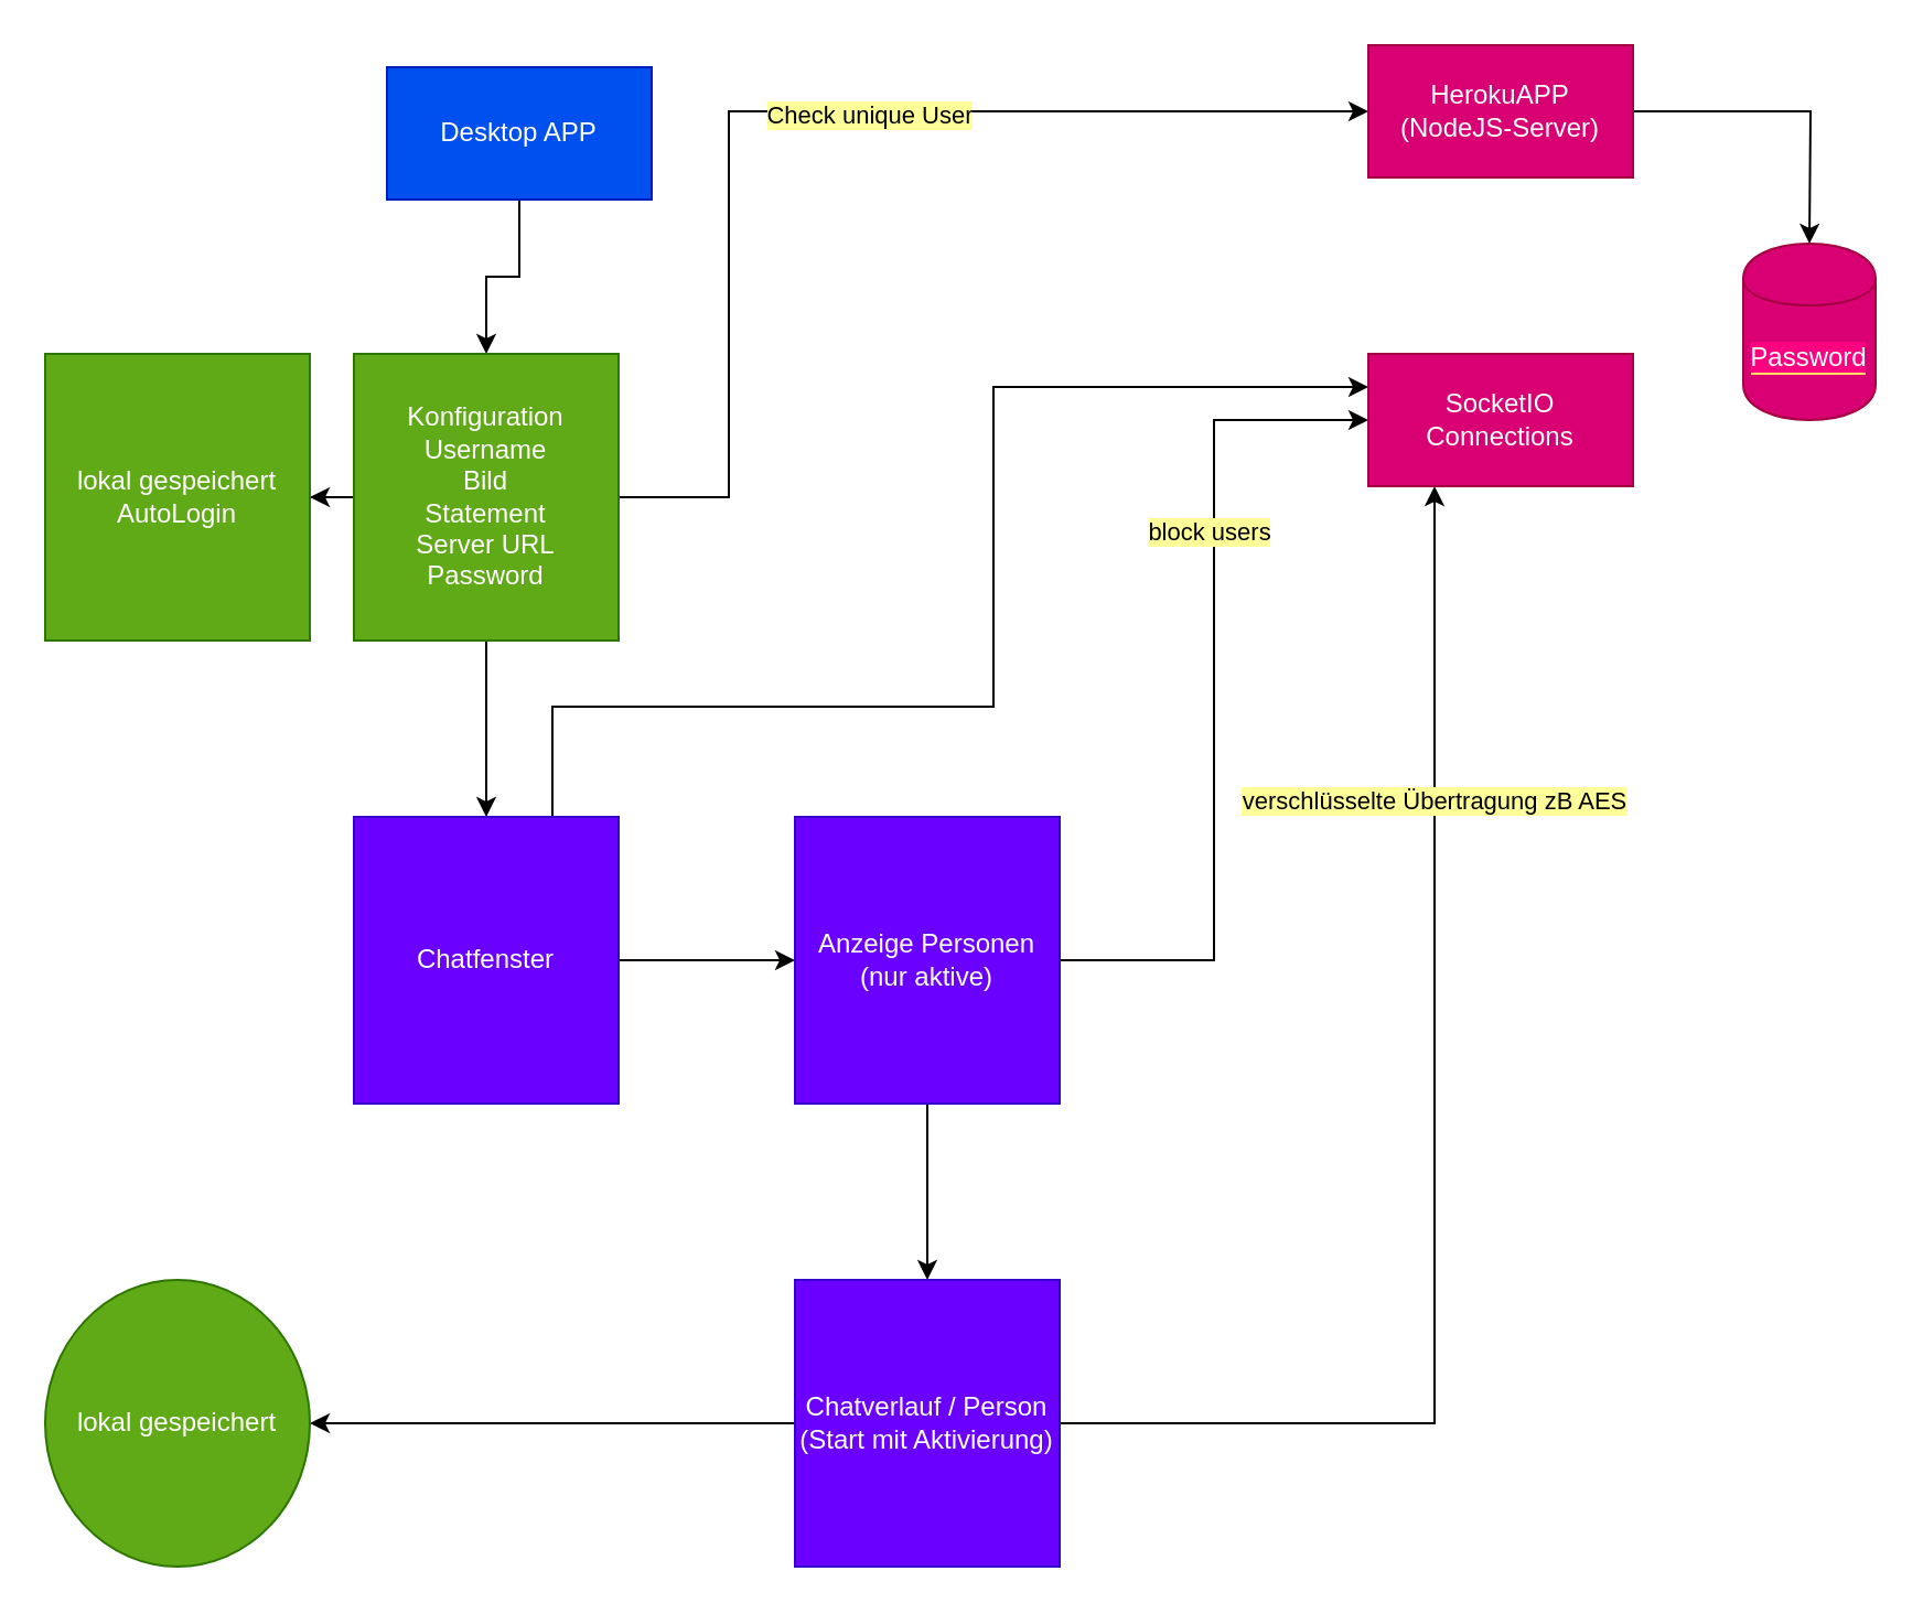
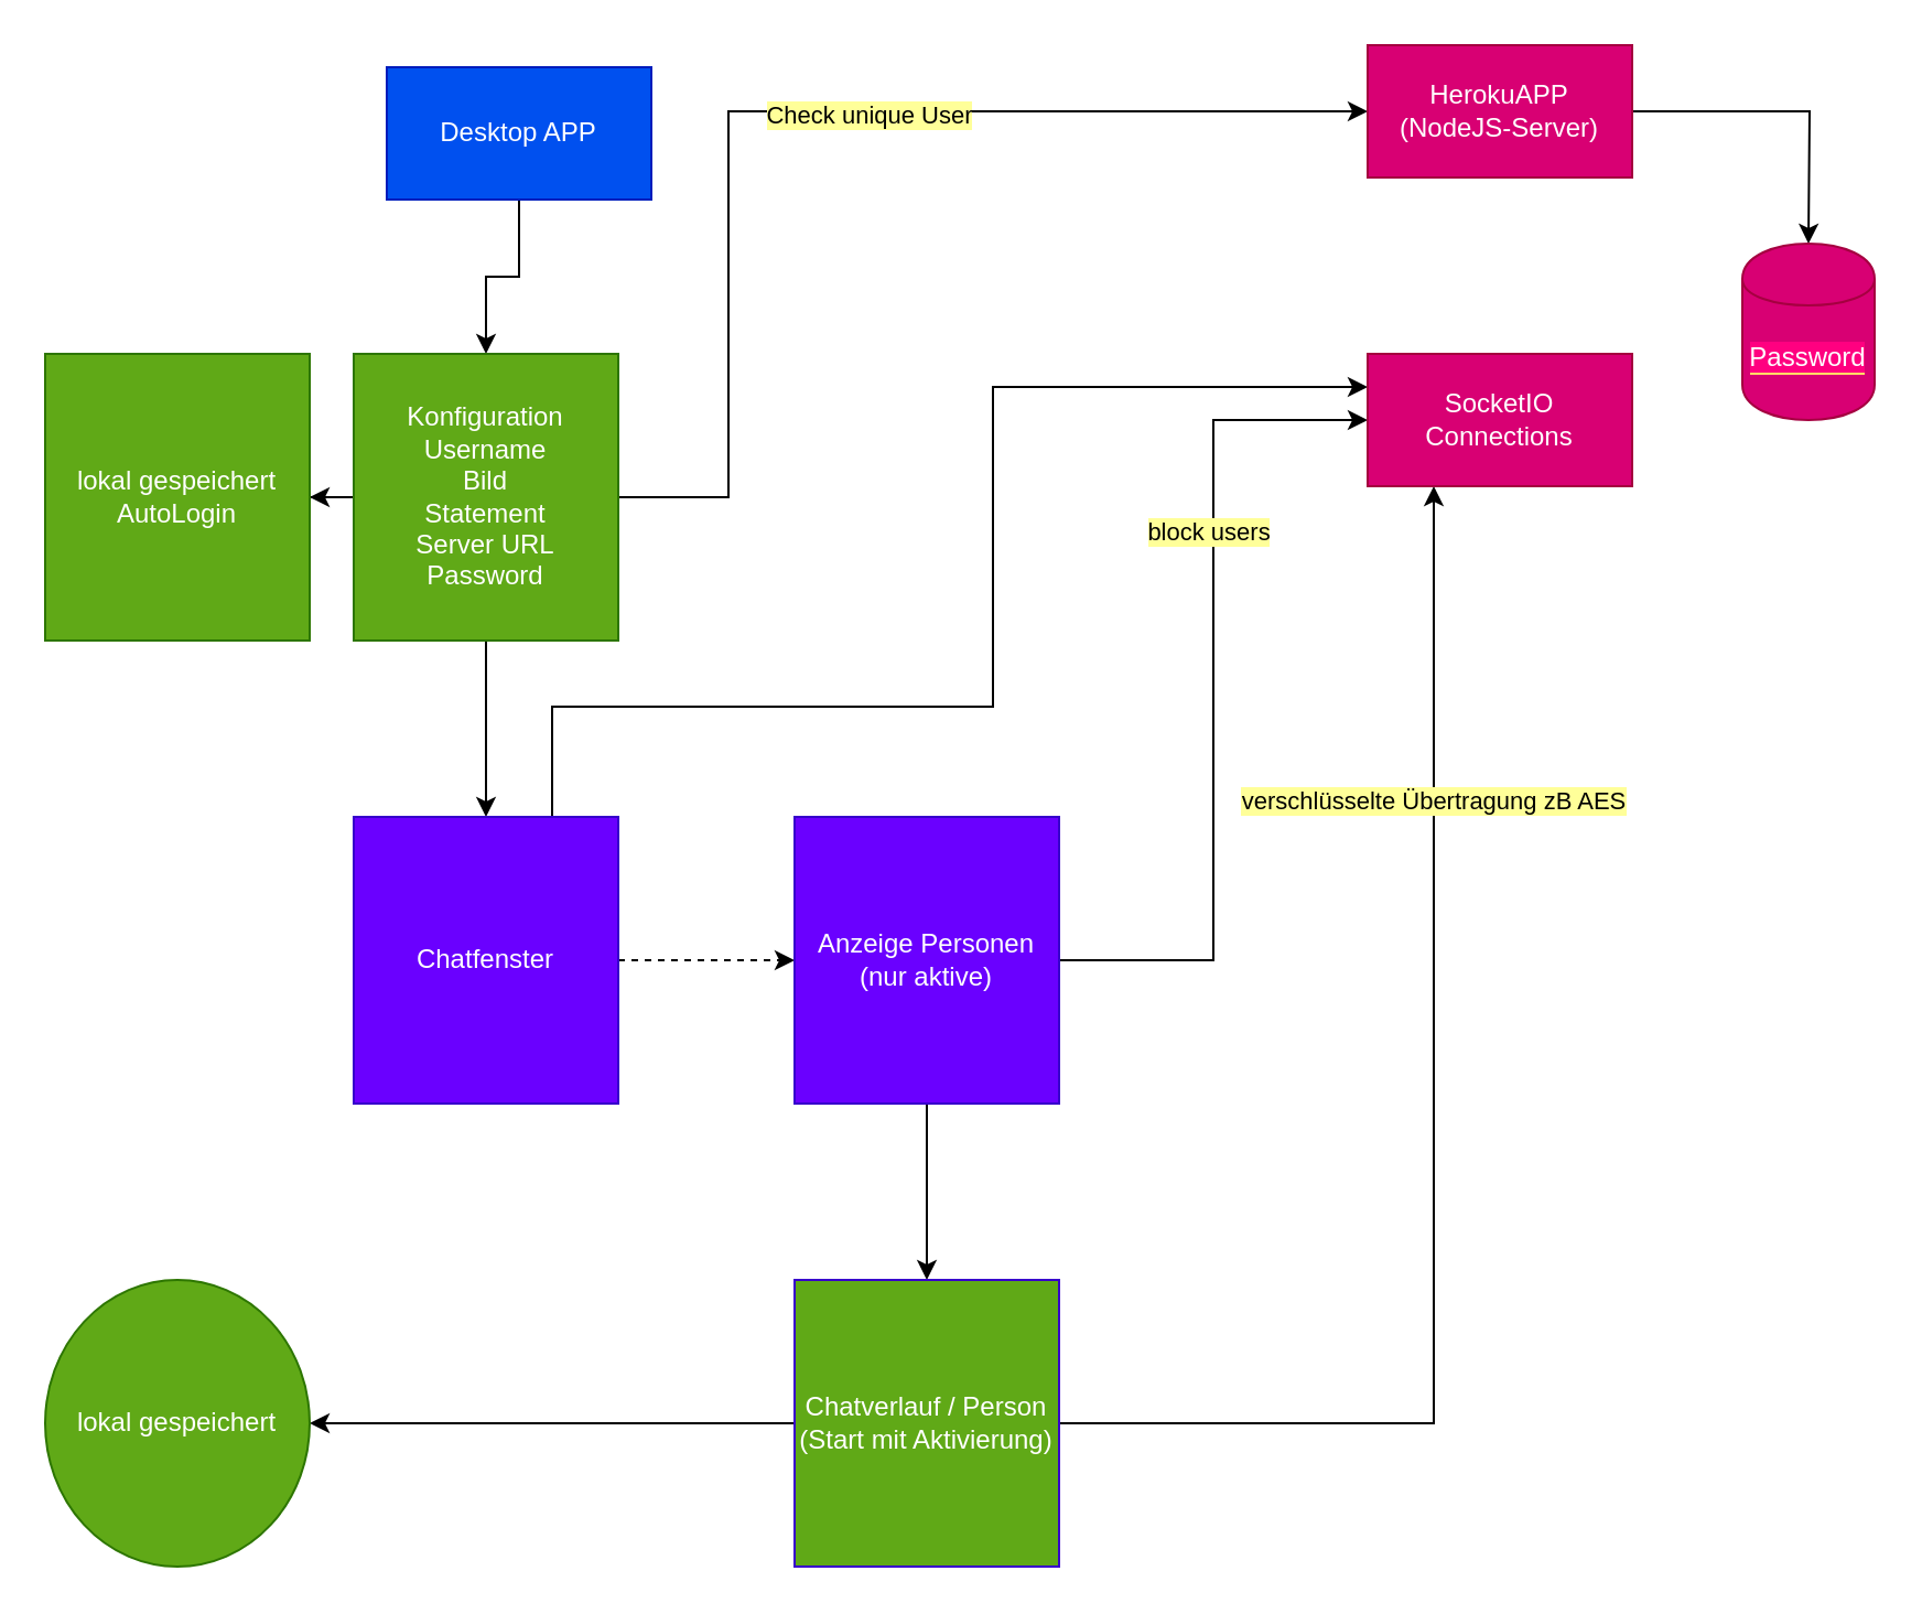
  <mxCell id="0" />
  <mxCell id="1" parent="0" />
  <mxCell id="2" value="" style="edgeStyle=orthogonalEdgeStyle;rounded=0;orthogonalLoop=1;jettySize=auto;html=1;" parent="1" source="3" target="8" edge="1"><mxGeometry relative="1" as="geometry" /></mxCell>
  <mxCell id="3" value="Desktop APP" style="rounded=0;whiteSpace=wrap;html=1;fillColor=#0050ef;strokeColor=#001DBC;fontColor=#ffffff;" parent="1" vertex="1"><mxGeometry x="175" y="30" width="120" height="60" as="geometry" /></mxCell>
  <mxCell id="4" value="" style="edgeStyle=orthogonalEdgeStyle;rounded=0;orthogonalLoop=1;jettySize=auto;html=1;" parent="1" source="8" target="21" edge="1"><mxGeometry relative="1" as="geometry" /></mxCell>
  <mxCell id="5" value="" style="edgeStyle=orthogonalEdgeStyle;rounded=0;orthogonalLoop=1;jettySize=auto;html=1;" parent="1" source="8" target="11" edge="1"><mxGeometry relative="1" as="geometry" /></mxCell>
  <mxCell id="6" style="edgeStyle=orthogonalEdgeStyle;rounded=0;orthogonalLoop=1;jettySize=auto;html=1;entryX=0;entryY=0.5;entryDx=0;entryDy=0;" parent="1" source="8" target="23" edge="1"><mxGeometry relative="1" as="geometry"><Array as="points"><mxPoint x="330" y="225" /><mxPoint x="330" y="50" /></Array></mxGeometry></mxCell>
  <mxCell id="7" value="Check unique User" style="edgeLabel;html=1;align=center;verticalAlign=middle;resizable=0;points=[];labelBackgroundColor=#FFFF99;fontColor=#000000;" parent="6" vertex="1" connectable="0"><mxGeometry x="0.118" y="-1" relative="1" as="geometry"><mxPoint as="offset" /></mxGeometry></mxCell>
  <mxCell id="8" value="Konfiguration&lt;br&gt;Username&lt;br&gt;Bild&lt;br&gt;Statement&lt;br&gt;Server URL&lt;br&gt;Password" style="rounded=0;whiteSpace=wrap;html=1;fillColor=#60a917;strokeColor=#2D7600;fontColor=#ffffff;" parent="1" vertex="1"><mxGeometry x="160" y="160" width="120" height="130" as="geometry" /></mxCell>
- <mxCell id="9" value="" style="edgeStyle=orthogonalEdgeStyle;rounded=0;orthogonalLoop=1;jettySize=auto;html=1;" parent="1" source="11" target="15" edge="1"><mxGeometry relative="1" as="geometry" /></mxCell>
+ <mxCell id="9" value="" style="edgeStyle=orthogonalEdgeStyle;rounded=0;orthogonalLoop=1;jettySize=auto;html=1;dashed=1;" parent="1" source="11" target="15" edge="1"><mxGeometry relative="1" as="geometry" /></mxCell>
  <mxCell id="10" style="edgeStyle=orthogonalEdgeStyle;rounded=0;orthogonalLoop=1;jettySize=auto;html=1;exitX=0.75;exitY=0;exitDx=0;exitDy=0;entryX=0;entryY=0.25;entryDx=0;entryDy=0;" parent="1" source="11" target="24" edge="1"><mxGeometry relative="1" as="geometry"><Array as="points"><mxPoint x="250" y="320" /><mxPoint x="450" y="320" /><mxPoint x="450" y="175" /></Array></mxGeometry></mxCell>
  <mxCell id="11" value="Chatfenster" style="rounded=0;whiteSpace=wrap;html=1;fillColor=#6a00ff;strokeColor=#3700CC;fontColor=#ffffff;" parent="1" vertex="1"><mxGeometry x="160" y="370" width="120" height="130" as="geometry" /></mxCell>
  <mxCell id="12" value="" style="edgeStyle=orthogonalEdgeStyle;rounded=0;orthogonalLoop=1;jettySize=auto;html=1;" parent="1" source="15" target="19" edge="1"><mxGeometry relative="1" as="geometry" /></mxCell>
  <mxCell id="13" style="edgeStyle=orthogonalEdgeStyle;rounded=0;orthogonalLoop=1;jettySize=auto;html=1;entryX=0;entryY=0.5;entryDx=0;entryDy=0;" parent="1" source="15" target="24" edge="1"><mxGeometry relative="1" as="geometry"><mxPoint x="420" y="130" as="targetPoint" /></mxGeometry></mxCell>
  <mxCell id="14" value="block users" style="edgeLabel;html=1;align=center;verticalAlign=middle;resizable=0;points=[];labelBackgroundColor=#FFFF99;fontColor=#000000;" parent="13" vertex="1" connectable="0"><mxGeometry x="0.377" y="3" relative="1" as="geometry"><mxPoint as="offset" /></mxGeometry></mxCell>
  <mxCell id="15" value="Anzeige Personen&lt;br&gt;(nur aktive)" style="rounded=0;whiteSpace=wrap;html=1;fillColor=#6a00ff;strokeColor=#3700CC;fontColor=#ffffff;" parent="1" vertex="1"><mxGeometry x="360" y="370" width="120" height="130" as="geometry" /></mxCell>
  <mxCell id="16" value="" style="edgeStyle=orthogonalEdgeStyle;rounded=0;orthogonalLoop=1;jettySize=auto;html=1;" parent="1" source="19" target="20" edge="1"><mxGeometry relative="1" as="geometry" /></mxCell>
  <mxCell id="17" style="edgeStyle=orthogonalEdgeStyle;rounded=0;orthogonalLoop=1;jettySize=auto;html=1;entryX=0.25;entryY=1;entryDx=0;entryDy=0;" parent="1" source="19" target="24" edge="1"><mxGeometry relative="1" as="geometry" /></mxCell>
  <mxCell id="18" value="verschlüsselte Übertragung zB AES" style="edgeLabel;html=1;align=center;verticalAlign=middle;resizable=0;points=[];labelBackgroundColor=#FFFF99;fontColor=#000000;" parent="17" vertex="1" connectable="0"><mxGeometry x="0.523" y="1" relative="1" as="geometry"><mxPoint as="offset" /></mxGeometry></mxCell>
- <mxCell id="19" value="Chatverlauf / Person&lt;br&gt;(Start mit Aktivierung)" style="rounded=0;whiteSpace=wrap;html=1;fillColor=#6a00ff;strokeColor=#3700CC;fontColor=#ffffff;" parent="1" vertex="1"><mxGeometry x="360" y="580" width="120" height="130" as="geometry" /></mxCell>
+ <mxCell id="19" value="Chatverlauf / Person&lt;br&gt;(Start mit Aktivierung)" style="rounded=0;whiteSpace=wrap;html=1;fillColor=#60a917;strokeColor=#3700CC;fontColor=#ffffff;" parent="1" vertex="1"><mxGeometry x="360" y="580" width="120" height="130" as="geometry" /></mxCell>
  <mxCell id="20" value="lokal gespeichert" style="ellipse;whiteSpace=wrap;html=1;fillColor=#60a917;strokeColor=#2D7600;fontColor=#ffffff;" parent="1" vertex="1"><mxGeometry y="580" width="120" height="130" as="geometry" x="20" /></mxCell>
  <mxCell id="21" value="lokal gespeichert&lt;br&gt;AutoLogin" style="rounded=0;whiteSpace=wrap;html=1;fillColor=#60a917;strokeColor=#2D7600;fontColor=#ffffff;" parent="1" vertex="1"><mxGeometry y="160" width="120" height="130" as="geometry" x="20" /></mxCell>
  <mxCell id="22" style="edgeStyle=orthogonalEdgeStyle;rounded=0;orthogonalLoop=1;jettySize=auto;html=1;" parent="1" source="23" edge="1"><mxGeometry relative="1" as="geometry"><mxPoint x="820" y="110" as="targetPoint" /></mxGeometry></mxCell>
  <mxCell id="23" value="HerokuAPP&lt;br&gt;(NodeJS-Server)" style="rounded=0;whiteSpace=wrap;html=1;fillColor=#d80073;strokeColor=#A50040;fontColor=#ffffff;" parent="1" vertex="1"><mxGeometry x="620" y="20" width="120" height="60" as="geometry" /></mxCell>
  <mxCell id="24" value="SocketIO&lt;br&gt;Connections" style="rounded=0;whiteSpace=wrap;html=1;fillColor=#d80073;strokeColor=#A50040;fontColor=#ffffff;" parent="1" vertex="1"><mxGeometry x="620" y="160" width="120" height="60" as="geometry" /></mxCell>
  <mxCell id="25" value="&lt;span style=&quot;background-color: rgb(255 , 0 , 128)&quot;&gt;Password&lt;/span&gt;" style="shape=cylinder;whiteSpace=wrap;html=1;boundedLbl=1;backgroundOutline=1;labelBackgroundColor=#FFD966;fillColor=#d80073;strokeColor=#A50040;fontColor=#ffffff;" parent="1" vertex="1"><mxGeometry x="790" y="110" width="60" height="80" as="geometry" /></mxCell>
